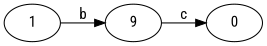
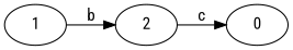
  digraph {
    fontname="Roboto Condensed"
    rankdir=LR
    node [fontname="Roboto Condensed"]
    edge [fontname="Roboto Condensed"]
    1
-   2 [label=9]
+   2
    0
    1 -> 2 [label=b]
    2 -> 0 [label=c]
  }
